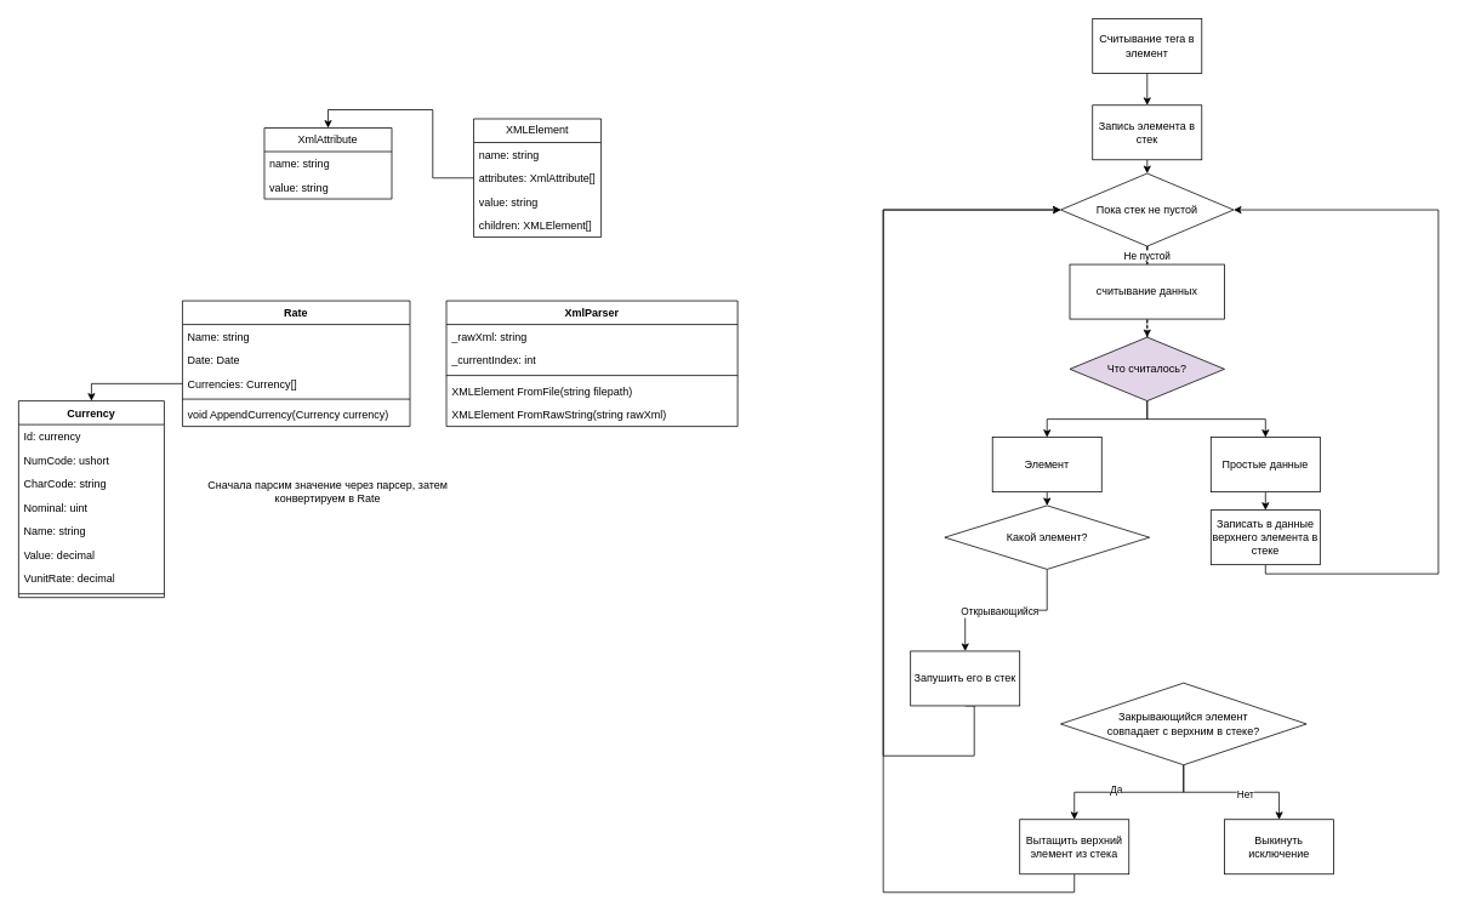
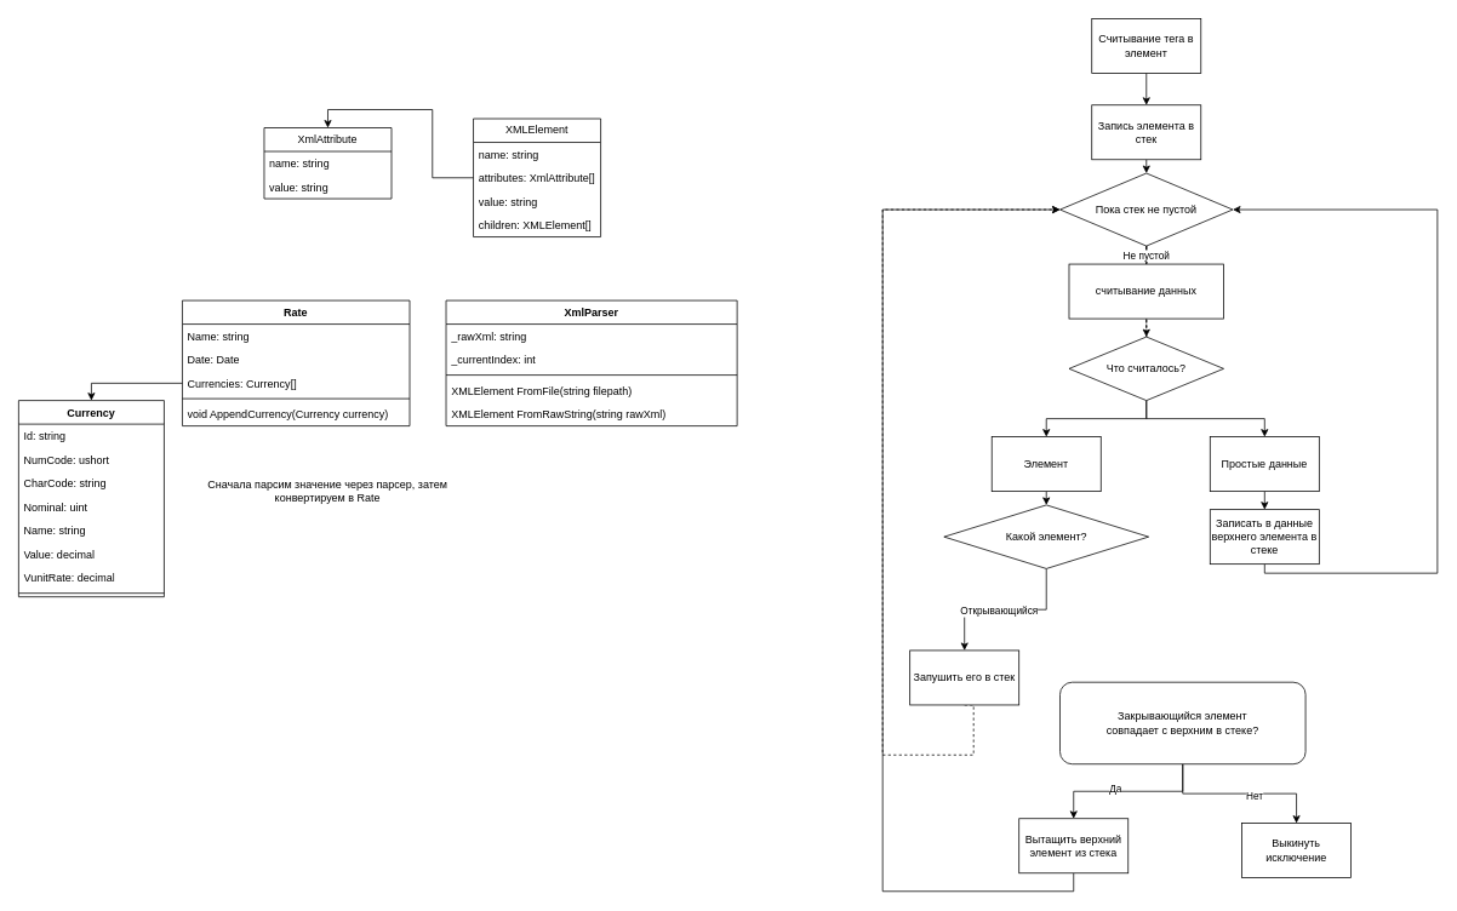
  <mxCell id="0" />
  <mxCell id="1" parent="0" />
  <mxCell id="2" value="Currency" style="swimlane;fontStyle=1;align=center;verticalAlign=top;childLayout=stackLayout;horizontal=1;startSize=26;horizontalStack=0;resizeParent=1;resizeParentMax=0;resizeLast=0;collapsible=1;marginBottom=0;whiteSpace=wrap;html=1;" parent="1" vertex="1"><mxGeometry x="20" y="440" width="160" height="216" as="geometry" /></mxCell>
- <mxCell id="3" value="Id: currency" style="text;strokeColor=none;fillColor=none;align=left;verticalAlign=top;spacingLeft=4;spacingRight=4;overflow=hidden;rotatable=0;points=[[0,0.5],[1,0.5]];portConstraint=eastwest;whiteSpace=wrap;html=1;" parent="2" vertex="1"><mxGeometry y="26" width="160" height="26" as="geometry" /></mxCell>
+ <mxCell id="3" value="Id: string" style="text;strokeColor=none;fillColor=none;align=left;verticalAlign=top;spacingLeft=4;spacingRight=4;overflow=hidden;rotatable=0;points=[[0,0.5],[1,0.5]];portConstraint=eastwest;whiteSpace=wrap;html=1;" parent="2" vertex="1"><mxGeometry y="26" width="160" height="26" as="geometry" /></mxCell>
  <mxCell id="4" value="NumCode: ushort" style="text;strokeColor=none;fillColor=none;align=left;verticalAlign=top;spacingLeft=4;spacingRight=4;overflow=hidden;rotatable=0;points=[[0,0.5],[1,0.5]];portConstraint=eastwest;whiteSpace=wrap;html=1;" parent="2" vertex="1"><mxGeometry y="52" width="160" height="26" as="geometry" /></mxCell>
  <mxCell id="5" value="CharCode: string" style="text;strokeColor=none;fillColor=none;align=left;verticalAlign=top;spacingLeft=4;spacingRight=4;overflow=hidden;rotatable=0;points=[[0,0.5],[1,0.5]];portConstraint=eastwest;whiteSpace=wrap;html=1;" parent="2" vertex="1"><mxGeometry y="78" width="160" height="26" as="geometry" /></mxCell>
  <mxCell id="6" value="Nominal: uint" style="text;strokeColor=none;fillColor=none;align=left;verticalAlign=top;spacingLeft=4;spacingRight=4;overflow=hidden;rotatable=0;points=[[0,0.5],[1,0.5]];portConstraint=eastwest;whiteSpace=wrap;html=1;" parent="2" vertex="1"><mxGeometry y="104" width="160" height="26" as="geometry" /></mxCell>
  <mxCell id="7" value="Name: string" style="text;strokeColor=none;fillColor=none;align=left;verticalAlign=top;spacingLeft=4;spacingRight=4;overflow=hidden;rotatable=0;points=[[0,0.5],[1,0.5]];portConstraint=eastwest;whiteSpace=wrap;html=1;" parent="2" vertex="1"><mxGeometry y="130" width="160" height="26" as="geometry" /></mxCell>
  <mxCell id="8" value="Value: decimal" style="text;strokeColor=none;fillColor=none;align=left;verticalAlign=top;spacingLeft=4;spacingRight=4;overflow=hidden;rotatable=0;points=[[0,0.5],[1,0.5]];portConstraint=eastwest;whiteSpace=wrap;html=1;" parent="2" vertex="1"><mxGeometry y="156" width="160" height="26" as="geometry" /></mxCell>
  <mxCell id="9" value="VunitRate: decimal" style="text;strokeColor=none;fillColor=none;align=left;verticalAlign=top;spacingLeft=4;spacingRight=4;overflow=hidden;rotatable=0;points=[[0,0.5],[1,0.5]];portConstraint=eastwest;whiteSpace=wrap;html=1;" parent="2" vertex="1"><mxGeometry y="182" width="160" height="26" as="geometry" /></mxCell>
  <mxCell id="10" value="" style="line;strokeWidth=1;fillColor=none;align=left;verticalAlign=middle;spacingTop=-1;spacingLeft=3;spacingRight=3;rotatable=0;labelPosition=right;points=[];portConstraint=eastwest;strokeColor=inherit;" parent="2" vertex="1"><mxGeometry y="208" width="160" height="8" as="geometry" /></mxCell>
  <mxCell id="11" value="Rate" style="swimlane;fontStyle=1;align=center;verticalAlign=top;childLayout=stackLayout;horizontal=1;startSize=26;horizontalStack=0;resizeParent=1;resizeParentMax=0;resizeLast=0;collapsible=1;marginBottom=0;whiteSpace=wrap;html=1;" parent="1" vertex="1"><mxGeometry x="200" y="330" width="250" height="138" as="geometry" /></mxCell>
  <mxCell id="12" value="Name: string" style="text;strokeColor=none;fillColor=none;align=left;verticalAlign=top;spacingLeft=4;spacingRight=4;overflow=hidden;rotatable=0;points=[[0,0.5],[1,0.5]];portConstraint=eastwest;whiteSpace=wrap;html=1;" parent="11" vertex="1"><mxGeometry y="26" width="250" height="26" as="geometry" /></mxCell>
  <mxCell id="13" value="Date: Date" style="text;strokeColor=none;fillColor=none;align=left;verticalAlign=top;spacingLeft=4;spacingRight=4;overflow=hidden;rotatable=0;points=[[0,0.5],[1,0.5]];portConstraint=eastwest;whiteSpace=wrap;html=1;" parent="11" vertex="1"><mxGeometry y="52" width="250" height="26" as="geometry" /></mxCell>
  <mxCell id="14" value="Currencies: Currency[]" style="text;strokeColor=none;fillColor=none;align=left;verticalAlign=top;spacingLeft=4;spacingRight=4;overflow=hidden;rotatable=0;points=[[0,0.5],[1,0.5]];portConstraint=eastwest;whiteSpace=wrap;html=1;" parent="11" vertex="1"><mxGeometry y="78" width="250" height="26" as="geometry" /></mxCell>
  <mxCell id="15" value="" style="line;strokeWidth=1;fillColor=none;align=left;verticalAlign=middle;spacingTop=-1;spacingLeft=3;spacingRight=3;rotatable=0;labelPosition=right;points=[];portConstraint=eastwest;strokeColor=inherit;" parent="11" vertex="1"><mxGeometry y="104" width="250" height="8" as="geometry" /></mxCell>
  <mxCell id="16" value="void AppendCurrency(Currency currency)" style="text;strokeColor=none;fillColor=none;align=left;verticalAlign=top;spacingLeft=4;spacingRight=4;overflow=hidden;rotatable=0;points=[[0,0.5],[1,0.5]];portConstraint=eastwest;whiteSpace=wrap;html=1;" parent="11" vertex="1"><mxGeometry y="112" width="250" height="26" as="geometry" /></mxCell>
  <mxCell id="17" style="edgeStyle=orthogonalEdgeStyle;rounded=0;orthogonalLoop=1;jettySize=auto;html=1;exitX=0;exitY=0.5;exitDx=0;exitDy=0;entryX=0.5;entryY=0;entryDx=0;entryDy=0;" parent="1" source="14" target="2" edge="1"><mxGeometry relative="1" as="geometry"><Array as="points"><mxPoint x="100" y="421" /></Array></mxGeometry></mxCell>
  <mxCell id="18" value="XmlParser" style="swimlane;fontStyle=1;align=center;verticalAlign=top;childLayout=stackLayout;horizontal=1;startSize=26;horizontalStack=0;resizeParent=1;resizeParentMax=0;resizeLast=0;collapsible=1;marginBottom=0;whiteSpace=wrap;html=1;" parent="1" vertex="1"><mxGeometry x="490" y="330" width="320" height="138" as="geometry" /></mxCell>
  <mxCell id="19" value="_rawXml: string" style="text;strokeColor=none;fillColor=none;align=left;verticalAlign=top;spacingLeft=4;spacingRight=4;overflow=hidden;rotatable=0;points=[[0,0.5],[1,0.5]];portConstraint=eastwest;whiteSpace=wrap;html=1;" parent="18" vertex="1"><mxGeometry y="26" width="320" height="26" as="geometry" /></mxCell>
  <mxCell id="20" value="_currentIndex: int" style="text;strokeColor=none;fillColor=none;align=left;verticalAlign=top;spacingLeft=4;spacingRight=4;overflow=hidden;rotatable=0;points=[[0,0.5],[1,0.5]];portConstraint=eastwest;whiteSpace=wrap;html=1;" parent="18" vertex="1"><mxGeometry y="52" width="320" height="26" as="geometry" /></mxCell>
  <mxCell id="21" value="" style="line;strokeWidth=1;fillColor=none;align=left;verticalAlign=middle;spacingTop=-1;spacingLeft=3;spacingRight=3;rotatable=0;labelPosition=right;points=[];portConstraint=eastwest;strokeColor=inherit;" parent="18" vertex="1"><mxGeometry y="78" width="320" height="8" as="geometry" /></mxCell>
  <mxCell id="22" value="XMLElement FromFile(string filepath)" style="text;strokeColor=none;fillColor=none;align=left;verticalAlign=top;spacingLeft=4;spacingRight=4;overflow=hidden;rotatable=0;points=[[0,0.5],[1,0.5]];portConstraint=eastwest;whiteSpace=wrap;html=1;" parent="18" vertex="1"><mxGeometry y="86" width="320" height="26" as="geometry" /></mxCell>
  <mxCell id="23" value="XMLElement&amp;nbsp;FromRawString(string rawXml)&lt;span style=&quot;white-space: pre;&quot;&gt;&#09;&lt;/span&gt;" style="text;strokeColor=none;fillColor=none;align=left;verticalAlign=top;spacingLeft=4;spacingRight=4;overflow=hidden;rotatable=0;points=[[0,0.5],[1,0.5]];portConstraint=eastwest;whiteSpace=wrap;html=1;" parent="18" vertex="1"><mxGeometry y="112" width="320" height="26" as="geometry" /></mxCell>
  <mxCell id="24" value="XMLElement" style="swimlane;fontStyle=0;childLayout=stackLayout;horizontal=1;startSize=26;fillColor=none;horizontalStack=0;resizeParent=1;resizeParentMax=0;resizeLast=0;collapsible=1;marginBottom=0;whiteSpace=wrap;html=1;" parent="1" vertex="1"><mxGeometry x="520" y="130" width="140" height="130" as="geometry" /></mxCell>
  <mxCell id="25" value="name: string" style="text;strokeColor=none;fillColor=none;align=left;verticalAlign=top;spacingLeft=4;spacingRight=4;overflow=hidden;rotatable=0;points=[[0,0.5],[1,0.5]];portConstraint=eastwest;whiteSpace=wrap;html=1;" parent="24" vertex="1"><mxGeometry y="26" width="140" height="26" as="geometry" /></mxCell>
  <mxCell id="26" value="attributes: XmlAttribute[]" style="text;strokeColor=none;fillColor=none;align=left;verticalAlign=top;spacingLeft=4;spacingRight=4;overflow=hidden;rotatable=0;points=[[0,0.5],[1,0.5]];portConstraint=eastwest;whiteSpace=wrap;html=1;" parent="24" vertex="1"><mxGeometry y="52" width="140" height="26" as="geometry" /></mxCell>
  <mxCell id="27" value="value: string" style="text;strokeColor=none;fillColor=none;align=left;verticalAlign=top;spacingLeft=4;spacingRight=4;overflow=hidden;rotatable=0;points=[[0,0.5],[1,0.5]];portConstraint=eastwest;whiteSpace=wrap;html=1;" parent="24" vertex="1"><mxGeometry y="78" width="140" height="26" as="geometry" /></mxCell>
  <mxCell id="28" value="children: XMLElement[]" style="text;strokeColor=none;fillColor=none;align=left;verticalAlign=top;spacingLeft=4;spacingRight=4;overflow=hidden;rotatable=0;points=[[0,0.5],[1,0.5]];portConstraint=eastwest;whiteSpace=wrap;html=1;" parent="24" vertex="1"><mxGeometry y="104" width="140" height="26" as="geometry" /></mxCell>
  <mxCell id="29" value="XmlAttribute" style="swimlane;fontStyle=0;childLayout=stackLayout;horizontal=1;startSize=26;fillColor=none;horizontalStack=0;resizeParent=1;resizeParentMax=0;resizeLast=0;collapsible=1;marginBottom=0;whiteSpace=wrap;html=1;" parent="1" vertex="1"><mxGeometry x="290" y="140" width="140" height="78" as="geometry" /></mxCell>
  <mxCell id="30" value="name: string" style="text;strokeColor=none;fillColor=none;align=left;verticalAlign=top;spacingLeft=4;spacingRight=4;overflow=hidden;rotatable=0;points=[[0,0.5],[1,0.5]];portConstraint=eastwest;whiteSpace=wrap;html=1;" parent="29" vertex="1"><mxGeometry y="26" width="140" height="26" as="geometry" /></mxCell>
  <mxCell id="31" value="value: string" style="text;strokeColor=none;fillColor=none;align=left;verticalAlign=top;spacingLeft=4;spacingRight=4;overflow=hidden;rotatable=0;points=[[0,0.5],[1,0.5]];portConstraint=eastwest;whiteSpace=wrap;html=1;" parent="29" vertex="1"><mxGeometry y="52" width="140" height="26" as="geometry" /></mxCell>
  <mxCell id="32" style="edgeStyle=orthogonalEdgeStyle;rounded=0;orthogonalLoop=1;jettySize=auto;html=1;exitX=0;exitY=0.5;exitDx=0;exitDy=0;entryX=0.5;entryY=0;entryDx=0;entryDy=0;" parent="1" source="26" target="29" edge="1"><mxGeometry relative="1" as="geometry" /></mxCell>
  <mxCell id="33" value="Сначала парсим значение через парсер, затем конвертируем в Rate" style="text;html=1;align=center;verticalAlign=middle;whiteSpace=wrap;rounded=0;" parent="1" vertex="1"><mxGeometry x="200" y="500" width="320" height="80" as="geometry" /></mxCell>
  <mxCell id="34" style="edgeStyle=orthogonalEdgeStyle;rounded=0;orthogonalLoop=1;jettySize=auto;html=1;exitX=0.5;exitY=1;exitDx=0;exitDy=0;entryX=0.5;entryY=0;entryDx=0;entryDy=0;" edge="1" parent="1" source="35" target="37"><mxGeometry relative="1" as="geometry" /></mxCell>
  <mxCell id="35" value="Считывание тега в элемент" style="rounded=0;whiteSpace=wrap;html=1;" vertex="1" parent="1"><mxGeometry x="1200" y="20" width="120" height="60" as="geometry" /></mxCell>
  <mxCell id="36" style="edgeStyle=orthogonalEdgeStyle;rounded=0;orthogonalLoop=1;jettySize=auto;html=1;exitX=0.5;exitY=1;exitDx=0;exitDy=0;entryX=0.5;entryY=0;entryDx=0;entryDy=0;" edge="1" parent="1" source="37" target="40"><mxGeometry relative="1" as="geometry" /></mxCell>
  <mxCell id="37" value="Запись элемента в стек" style="rounded=0;whiteSpace=wrap;html=1;" vertex="1" parent="1"><mxGeometry x="1200" y="115" width="120" height="60" as="geometry" /></mxCell>
  <mxCell id="38" value="" style="edgeStyle=orthogonalEdgeStyle;rounded=0;orthogonalLoop=1;jettySize=auto;html=1;" edge="1" parent="1" source="40" target="42"><mxGeometry relative="1" as="geometry" /></mxCell>
  <mxCell id="39" value="Не пустой" style="edgeLabel;html=1;align=center;verticalAlign=middle;resizable=0;points=[];" vertex="1" connectable="0" parent="38"><mxGeometry x="-0.66" y="-1" relative="1" as="geometry"><mxPoint as="offset" /></mxGeometry></mxCell>
  <mxCell id="40" value="Пока стек не пустой" style="rhombus;whiteSpace=wrap;html=1;" vertex="1" parent="1"><mxGeometry x="1165" y="190" width="190" height="80" as="geometry" /></mxCell>
  <mxCell id="41" value="" style="edgeStyle=orthogonalEdgeStyle;rounded=0;orthogonalLoop=1;jettySize=auto;html=1;dashed=1;" edge="1" parent="1" source="42" target="45"><mxGeometry relative="1" as="geometry" /></mxCell>
  <mxCell id="42" value="считывание данных" style="rounded=0;whiteSpace=wrap;html=1;" vertex="1" parent="1"><mxGeometry x="1175" y="290" width="170" height="60" as="geometry" /></mxCell>
  <mxCell id="43" style="edgeStyle=orthogonalEdgeStyle;rounded=0;orthogonalLoop=1;jettySize=auto;html=1;exitX=0.5;exitY=1;exitDx=0;exitDy=0;" edge="1" parent="1" source="45" target="47"><mxGeometry relative="1" as="geometry"><mxPoint x="1140" y="540" as="targetPoint" /></mxGeometry></mxCell>
  <mxCell id="44" style="edgeStyle=orthogonalEdgeStyle;rounded=0;orthogonalLoop=1;jettySize=auto;html=1;exitX=0.5;exitY=1;exitDx=0;exitDy=0;entryX=0.5;entryY=0;entryDx=0;entryDy=0;" edge="1" parent="1" source="45" target="49"><mxGeometry relative="1" as="geometry" /></mxCell>
- <mxCell id="45" value="Что считалось?" style="rhombus;whiteSpace=wrap;html=1;rounded=0;fillColor=#e1d5e7;" vertex="1" parent="1"><mxGeometry x="1175" y="370" width="170" height="70" as="geometry" /></mxCell>
+ <mxCell id="45" value="Что считалось?" style="rhombus;whiteSpace=wrap;html=1;rounded=0;" vertex="1" parent="1"><mxGeometry x="1175" y="370" width="170" height="70" as="geometry" /></mxCell>
  <mxCell id="46" style="edgeStyle=orthogonalEdgeStyle;rounded=0;orthogonalLoop=1;jettySize=auto;html=1;exitX=0.5;exitY=1;exitDx=0;exitDy=0;entryX=0.5;entryY=0;entryDx=0;entryDy=0;" edge="1" parent="1" source="47" target="54"><mxGeometry relative="1" as="geometry" /></mxCell>
  <mxCell id="47" value="Элемент" style="whiteSpace=wrap;html=1;" vertex="1" parent="1"><mxGeometry x="1090" y="480" width="120" height="60" as="geometry" /></mxCell>
  <mxCell id="48" style="edgeStyle=orthogonalEdgeStyle;rounded=0;orthogonalLoop=1;jettySize=auto;html=1;exitX=0.5;exitY=1;exitDx=0;exitDy=0;entryX=0.5;entryY=0;entryDx=0;entryDy=0;" edge="1" parent="1" source="49" target="51"><mxGeometry relative="1" as="geometry"><mxPoint x="1260" y="640" as="targetPoint" /></mxGeometry></mxCell>
  <mxCell id="49" value="Простые данные" style="whiteSpace=wrap;html=1;" vertex="1" parent="1"><mxGeometry x="1330" y="480" width="120" height="60" as="geometry" /></mxCell>
  <mxCell id="50" style="edgeStyle=orthogonalEdgeStyle;rounded=0;orthogonalLoop=1;jettySize=auto;html=1;exitX=0.5;exitY=1;exitDx=0;exitDy=0;entryX=1;entryY=0.5;entryDx=0;entryDy=0;" edge="1" parent="1" source="51" target="40"><mxGeometry relative="1" as="geometry"><Array as="points"><mxPoint x="1390" y="630" /><mxPoint x="1580" y="630" /><mxPoint x="1580" y="230" /></Array></mxGeometry></mxCell>
  <mxCell id="51" value="Записать в данные верхнего элемента в стеке" style="whiteSpace=wrap;html=1;" vertex="1" parent="1"><mxGeometry x="1330" y="560" width="120" height="60" as="geometry" /></mxCell>
  <mxCell id="52" style="edgeStyle=orthogonalEdgeStyle;rounded=0;orthogonalLoop=1;jettySize=auto;html=1;exitX=0.5;exitY=1;exitDx=0;exitDy=0;entryX=0.5;entryY=0;entryDx=0;entryDy=0;" edge="1" parent="1" source="54" target="56"><mxGeometry relative="1" as="geometry"><mxPoint x="1070" y="670" as="targetPoint" /></mxGeometry></mxCell>
  <mxCell id="53" value="Открывающийся" style="edgeLabel;html=1;align=center;verticalAlign=middle;resizable=0;points=[];" vertex="1" connectable="0" parent="52"><mxGeometry x="0.084" y="1" relative="1" as="geometry"><mxPoint as="offset" /></mxGeometry></mxCell>
  <mxCell id="54" value="Какой элемент?" style="rhombus;whiteSpace=wrap;html=1;rounded=0;" vertex="1" parent="1"><mxGeometry x="1037.5" y="555" width="225" height="70" as="geometry" /></mxCell>
- <mxCell id="55" style="edgeStyle=orthogonalEdgeStyle;rounded=0;orthogonalLoop=1;jettySize=auto;html=1;exitX=0.5;exitY=1;exitDx=0;exitDy=0;entryX=0;entryY=0.5;entryDx=0;entryDy=0;" edge="1" parent="1" source="56" target="40"><mxGeometry relative="1" as="geometry"><Array as="points"><mxPoint x="1070" y="830" /><mxPoint x="970" y="830" /><mxPoint x="970" y="230" /></Array></mxGeometry></mxCell>
+ <mxCell id="55" style="edgeStyle=orthogonalEdgeStyle;rounded=0;orthogonalLoop=1;jettySize=auto;html=1;exitX=0.5;exitY=1;exitDx=0;exitDy=0;entryX=0;entryY=0.5;entryDx=0;entryDy=0;dashed=1;" edge="1" parent="1" source="56" target="40"><mxGeometry relative="1" as="geometry"><Array as="points"><mxPoint x="1070" y="830" /><mxPoint x="970" y="830" /><mxPoint x="970" y="230" /></Array></mxGeometry></mxCell>
  <mxCell id="56" value="Запушить его в стек" style="whiteSpace=wrap;html=1;" vertex="1" parent="1"><mxGeometry x="1000" y="715" width="120" height="60" as="geometry" /></mxCell>
  <mxCell id="57" style="edgeStyle=orthogonalEdgeStyle;rounded=0;orthogonalLoop=1;jettySize=auto;html=1;exitX=0.5;exitY=1;exitDx=0;exitDy=0;entryX=0.5;entryY=0;entryDx=0;entryDy=0;" edge="1" parent="1" source="61" target="63"><mxGeometry relative="1" as="geometry"><mxPoint x="1170" y="900" as="targetPoint" /></mxGeometry></mxCell>
  <mxCell id="58" value="Да" style="edgeLabel;html=1;align=center;verticalAlign=middle;resizable=0;points=[];" vertex="1" connectable="0" parent="57"><mxGeometry x="0.163" y="-3" relative="1" as="geometry"><mxPoint as="offset" /></mxGeometry></mxCell>
  <mxCell id="59" style="edgeStyle=orthogonalEdgeStyle;rounded=0;orthogonalLoop=1;jettySize=auto;html=1;exitX=0.5;exitY=1;exitDx=0;exitDy=0;entryX=0.5;entryY=0;entryDx=0;entryDy=0;" edge="1" parent="1" source="61" target="64"><mxGeometry relative="1" as="geometry" /></mxCell>
  <mxCell id="60" value="Нет" style="edgeLabel;html=1;align=center;verticalAlign=middle;resizable=0;points=[];" vertex="1" connectable="0" parent="59"><mxGeometry x="0.184" y="-2" relative="1" as="geometry"><mxPoint x="-1" as="offset" /></mxGeometry></mxCell>
- <mxCell id="61" value="Закрывающийся элемент &lt;br&gt;совпадает с верхним в стеке?" style="rhombus;whiteSpace=wrap;html=1;" vertex="1" parent="1"><mxGeometry x="1165" y="750" width="270" height="90" as="geometry" /></mxCell>
+ <mxCell id="61" value="Закрывающийся элемент &lt;br&gt;совпадает с верхним в стеке?" style="whiteSpace=wrap;html=1;rounded=1;" vertex="1" parent="1"><mxGeometry x="1165" y="750" width="270" height="90" as="geometry" /></mxCell>
  <mxCell id="62" style="edgeStyle=orthogonalEdgeStyle;rounded=0;orthogonalLoop=1;jettySize=auto;html=1;exitX=0.5;exitY=1;exitDx=0;exitDy=0;entryX=0;entryY=0.5;entryDx=0;entryDy=0;" edge="1" parent="1" source="63" target="40"><mxGeometry relative="1" as="geometry"><Array as="points"><mxPoint x="1180" y="980" /><mxPoint x="970" y="980" /><mxPoint x="970" y="230" /></Array></mxGeometry></mxCell>
  <mxCell id="63" value="Вытащить верхний элемент из стека" style="whiteSpace=wrap;html=1;" vertex="1" parent="1"><mxGeometry x="1120" y="900" width="120" height="60" as="geometry" /></mxCell>
- <mxCell id="64" value="Выкинуть исключение" style="whiteSpace=wrap;html=1;" vertex="1" parent="1"><mxGeometry x="1345" y="900" width="120" height="60" as="geometry" /></mxCell>
+ <mxCell id="64" value="Выкинуть исключение" style="whiteSpace=wrap;html=1;" vertex="1" parent="1"><mxGeometry x="1365" y="905" width="120" height="60" as="geometry" /></mxCell>
